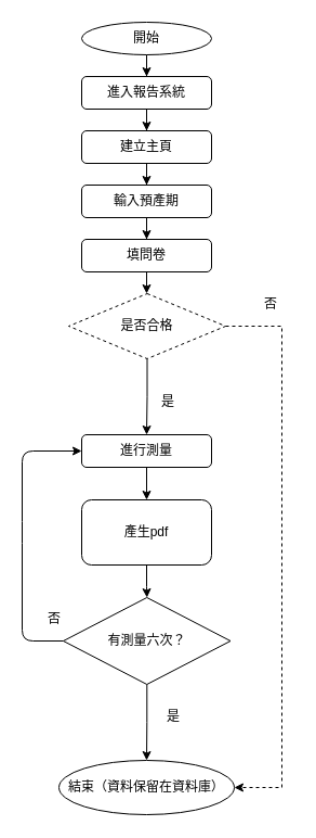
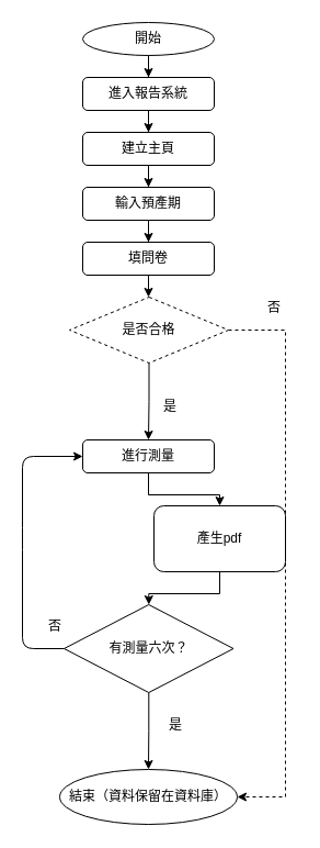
  <mxCell id="0" />
  <mxCell id="1" parent="0" />
  <mxCell id="2" value="" style="edgeStyle=orthogonalEdgeStyle;rounded=0;orthogonalLoop=1;jettySize=auto;html=1;" edge="1" parent="1" source="3" target="5"><mxGeometry relative="1" as="geometry" /></mxCell>
  <mxCell id="3" value="開始" style="ellipse;whiteSpace=wrap;html=1;" vertex="1" parent="1"><mxGeometry x="75" y="20" width="120" height="30" as="geometry" /></mxCell>
  <mxCell id="4" value="" style="edgeStyle=orthogonalEdgeStyle;rounded=0;orthogonalLoop=1;jettySize=auto;html=1;" edge="1" parent="1" source="5" target="7"><mxGeometry relative="1" as="geometry" /></mxCell>
  <mxCell id="5" value="進入報告系統" style="rounded=1;whiteSpace=wrap;html=1;" vertex="1" parent="1"><mxGeometry x="75" y="70" width="120" height="30" as="geometry" /></mxCell>
  <mxCell id="6" value="" style="edgeStyle=orthogonalEdgeStyle;rounded=0;orthogonalLoop=1;jettySize=auto;html=1;" edge="1" parent="1" source="7" target="9"><mxGeometry relative="1" as="geometry" /></mxCell>
  <mxCell id="7" value="建立主頁" style="whiteSpace=wrap;html=1;rounded=1;" vertex="1" parent="1"><mxGeometry x="75" y="120" width="120" height="30" as="geometry" /></mxCell>
  <mxCell id="8" value="" style="edgeStyle=orthogonalEdgeStyle;rounded=0;orthogonalLoop=1;jettySize=auto;html=1;" edge="1" parent="1" source="9" target="11"><mxGeometry relative="1" as="geometry" /></mxCell>
  <mxCell id="9" value="輸入預產期" style="whiteSpace=wrap;html=1;rounded=1;" vertex="1" parent="1"><mxGeometry x="75" y="170" width="120" height="30" as="geometry" /></mxCell>
  <mxCell id="10" value="" style="edgeStyle=orthogonalEdgeStyle;rounded=0;orthogonalLoop=1;jettySize=auto;html=1;" edge="1" parent="1" source="11" target="14"><mxGeometry relative="1" as="geometry" /></mxCell>
  <mxCell id="11" value="填問卷" style="rounded=1;whiteSpace=wrap;html=1;" vertex="1" parent="1"><mxGeometry x="75" y="220" width="120" height="30" as="geometry" /></mxCell>
  <mxCell id="12" value="" style="edgeStyle=orthogonalEdgeStyle;rounded=0;orthogonalLoop=1;jettySize=auto;html=1;" edge="1" parent="1" source="14" target="16"><mxGeometry relative="1" as="geometry" /></mxCell>
  <mxCell id="13" value="" style="edgeStyle=orthogonalEdgeStyle;rounded=0;orthogonalLoop=1;jettySize=auto;html=1;entryX=1;entryY=0.5;entryDx=0;entryDy=0;dashed=1;" edge="1" parent="1" source="14" target="21"><mxGeometry relative="1" as="geometry"><mxPoint x="290" y="640" as="targetPoint" /><Array as="points"><mxPoint x="260" y="300" /><mxPoint x="260" y="725" /></Array></mxGeometry></mxCell>
  <mxCell id="14" value="是否合格" style="rhombus;whiteSpace=wrap;html=1;dashed=1;" vertex="1" parent="1"><mxGeometry x="63" y="270" width="145" height="60" as="geometry" /></mxCell>
  <mxCell id="15" value="" style="edgeStyle=orthogonalEdgeStyle;rounded=0;orthogonalLoop=1;jettySize=auto;html=1;" edge="1" parent="1" source="16" target="20"><mxGeometry relative="1" as="geometry" /></mxCell>
  <mxCell id="16" value="進行測量" style="rounded=1;whiteSpace=wrap;html=1;" vertex="1" parent="1"><mxGeometry x="75" y="400" width="120" height="30" as="geometry" /></mxCell>
  <mxCell id="17" value="是" style="text;html=1;strokeColor=none;fillColor=none;align=center;verticalAlign=middle;whiteSpace=wrap;rounded=0;" vertex="1" parent="1"><mxGeometry x="135" y="360" width="40" height="20" as="geometry" /></mxCell>
  <mxCell id="18" value="否" style="text;html=1;strokeColor=none;fillColor=none;align=center;verticalAlign=middle;whiteSpace=wrap;rounded=0;" vertex="1" parent="1"><mxGeometry x="230" y="270" width="40" height="20" as="geometry" /></mxCell>
  <mxCell id="19" value="" style="edgeStyle=orthogonalEdgeStyle;rounded=0;orthogonalLoop=1;jettySize=auto;html=1;" edge="1" parent="1" source="20" target="23"><mxGeometry relative="1" as="geometry" /></mxCell>
- <mxCell id="20" value="產生pdf" style="rounded=1;whiteSpace=wrap;html=1;" vertex="1" parent="1"><mxGeometry x="75" y="460" width="120" height="60" as="geometry" /></mxCell>
+ <mxCell id="20" value="產生pdf" style="rounded=1;whiteSpace=wrap;html=1;" vertex="1" parent="1"><mxGeometry x="140" y="460" width="120" height="60" as="geometry" /></mxCell>
  <mxCell id="21" value="結束（資料保留在資料庫）" style="ellipse;whiteSpace=wrap;html=1;" vertex="1" parent="1"><mxGeometry x="54" y="700" width="162" height="50" as="geometry" /></mxCell>
  <mxCell id="22" value="" style="edgeStyle=orthogonalEdgeStyle;rounded=0;orthogonalLoop=1;jettySize=auto;html=1;" edge="1" parent="1" source="23" target="21"><mxGeometry relative="1" as="geometry" /></mxCell>
  <mxCell id="23" value="有測量六次？" style="rhombus;whiteSpace=wrap;html=1;" vertex="1" parent="1"><mxGeometry x="58" y="550" width="154.5" height="80" as="geometry" /></mxCell>
  <mxCell id="24" value="是" style="text;html=1;strokeColor=none;fillColor=none;align=center;verticalAlign=middle;whiteSpace=wrap;rounded=0;" vertex="1" parent="1"><mxGeometry x="140" y="650" width="40" height="20" as="geometry" /></mxCell>
  <mxCell id="25" value="" style="endArrow=classic;html=1;exitX=0;exitY=0.5;exitDx=0;exitDy=0;entryX=0;entryY=0.5;entryDx=0;entryDy=0;" edge="1" parent="1" source="23" target="16"><mxGeometry width="50" height="50" relative="1" as="geometry"><mxPoint x="110" y="530" as="sourcePoint" /><mxPoint x="160" y="480" as="targetPoint" /><Array as="points"><mxPoint x="20" y="590" /><mxPoint x="20" y="490" /><mxPoint x="20" y="415" /></Array></mxGeometry></mxCell>
  <mxCell id="26" value="否" style="text;html=1;strokeColor=none;fillColor=none;align=center;verticalAlign=middle;whiteSpace=wrap;rounded=0;" vertex="1" parent="1"><mxGeometry x="30" y="560" width="40" height="20" as="geometry" /></mxCell>
